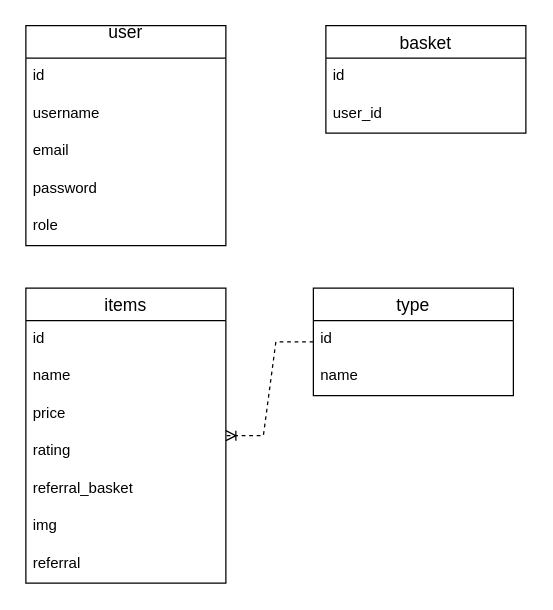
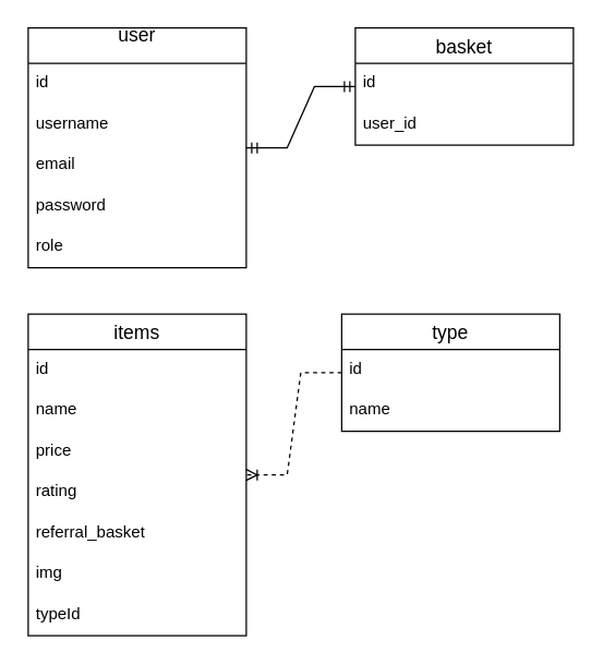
  <mxCell id="0" />
  <mxCell id="1" parent="0" />
  <mxCell id="2" value="user&#10;" style="swimlane;fontStyle=0;childLayout=stackLayout;horizontal=1;startSize=26;horizontalStack=0;resizeParent=1;resizeParentMax=0;resizeLast=0;collapsible=1;marginBottom=0;align=center;fontSize=14;" vertex="1" parent="1"><mxGeometry x="20" y="20" width="160" height="176" as="geometry" /></mxCell>
  <mxCell id="3" value="id" style="text;strokeColor=none;fillColor=none;spacingLeft=4;spacingRight=4;overflow=hidden;rotatable=0;points=[[0,0.5],[1,0.5]];portConstraint=eastwest;fontSize=12;whiteSpace=wrap;html=1;" vertex="1" parent="2"><mxGeometry y="26" width="160" height="30" as="geometry" /></mxCell>
  <mxCell id="4" value="username" style="text;strokeColor=none;fillColor=none;spacingLeft=4;spacingRight=4;overflow=hidden;rotatable=0;points=[[0,0.5],[1,0.5]];portConstraint=eastwest;fontSize=12;whiteSpace=wrap;html=1;" vertex="1" parent="2"><mxGeometry y="56" width="160" height="30" as="geometry" /></mxCell>
  <mxCell id="5" value="email" style="text;strokeColor=none;fillColor=none;spacingLeft=4;spacingRight=4;overflow=hidden;rotatable=0;points=[[0,0.5],[1,0.5]];portConstraint=eastwest;fontSize=12;whiteSpace=wrap;html=1;" vertex="1" parent="2"><mxGeometry y="86" width="160" height="30" as="geometry" /></mxCell>
  <mxCell id="6" value="password" style="text;strokeColor=none;fillColor=none;spacingLeft=4;spacingRight=4;overflow=hidden;rotatable=0;points=[[0,0.5],[1,0.5]];portConstraint=eastwest;fontSize=12;whiteSpace=wrap;html=1;" vertex="1" parent="2"><mxGeometry y="116" width="160" height="30" as="geometry" /></mxCell>
  <mxCell id="7" value="role" style="text;strokeColor=none;fillColor=none;spacingLeft=4;spacingRight=4;overflow=hidden;rotatable=0;points=[[0,0.5],[1,0.5]];portConstraint=eastwest;fontSize=12;whiteSpace=wrap;html=1;" vertex="1" parent="2"><mxGeometry y="146" width="160" height="30" as="geometry" /></mxCell>
  <mxCell id="8" value="basket" style="swimlane;fontStyle=0;childLayout=stackLayout;horizontal=1;startSize=26;horizontalStack=0;resizeParent=1;resizeParentMax=0;resizeLast=0;collapsible=1;marginBottom=0;align=center;fontSize=14;" vertex="1" parent="1"><mxGeometry x="260" y="20" width="160" height="86" as="geometry" /></mxCell>
  <mxCell id="9" value="id" style="text;strokeColor=none;fillColor=none;spacingLeft=4;spacingRight=4;overflow=hidden;rotatable=0;points=[[0,0.5],[1,0.5]];portConstraint=eastwest;fontSize=12;whiteSpace=wrap;html=1;" vertex="1" parent="8"><mxGeometry y="26" width="160" height="30" as="geometry" /></mxCell>
  <mxCell id="10" value="user_id" style="text;strokeColor=none;fillColor=none;spacingLeft=4;spacingRight=4;overflow=hidden;rotatable=0;points=[[0,0.5],[1,0.5]];portConstraint=eastwest;fontSize=12;whiteSpace=wrap;html=1;" vertex="1" parent="8"><mxGeometry y="56" width="160" height="30" as="geometry" /></mxCell>
  <mxCell id="11" value="items" style="swimlane;fontStyle=0;childLayout=stackLayout;horizontal=1;startSize=26;horizontalStack=0;resizeParent=1;resizeParentMax=0;resizeLast=0;collapsible=1;marginBottom=0;align=center;fontSize=14;" vertex="1" parent="1"><mxGeometry x="20" y="230" width="160" height="236" as="geometry" /></mxCell>
  <mxCell id="12" value="id" style="text;strokeColor=none;fillColor=none;spacingLeft=4;spacingRight=4;overflow=hidden;rotatable=0;points=[[0,0.5],[1,0.5]];portConstraint=eastwest;fontSize=12;whiteSpace=wrap;html=1;" vertex="1" parent="11"><mxGeometry y="26" width="160" height="30" as="geometry" /></mxCell>
  <mxCell id="13" value="name" style="text;strokeColor=none;fillColor=none;spacingLeft=4;spacingRight=4;overflow=hidden;rotatable=0;points=[[0,0.5],[1,0.5]];portConstraint=eastwest;fontSize=12;whiteSpace=wrap;html=1;" vertex="1" parent="11"><mxGeometry y="56" width="160" height="30" as="geometry" /></mxCell>
  <mxCell id="14" value="price" style="text;strokeColor=none;fillColor=none;spacingLeft=4;spacingRight=4;overflow=hidden;rotatable=0;points=[[0,0.5],[1,0.5]];portConstraint=eastwest;fontSize=12;whiteSpace=wrap;html=1;" vertex="1" parent="11"><mxGeometry y="86" width="160" height="30" as="geometry" /></mxCell>
  <mxCell id="15" value="rating" style="text;strokeColor=none;fillColor=none;spacingLeft=4;spacingRight=4;overflow=hidden;rotatable=0;points=[[0,0.5],[1,0.5]];portConstraint=eastwest;fontSize=12;whiteSpace=wrap;html=1;" vertex="1" parent="11"><mxGeometry y="116" width="160" height="30" as="geometry" /></mxCell>
  <mxCell id="16" value="referral_basket" style="text;strokeColor=none;fillColor=none;spacingLeft=4;spacingRight=4;overflow=hidden;rotatable=0;points=[[0,0.5],[1,0.5]];portConstraint=eastwest;fontSize=12;whiteSpace=wrap;html=1;" vertex="1" parent="11"><mxGeometry y="146" width="160" height="30" as="geometry" /></mxCell>
  <mxCell id="17" value="img" style="text;strokeColor=none;fillColor=none;spacingLeft=4;spacingRight=4;overflow=hidden;rotatable=0;points=[[0,0.5],[1,0.5]];portConstraint=eastwest;fontSize=12;whiteSpace=wrap;html=1;" vertex="1" parent="11"><mxGeometry y="176" width="160" height="30" as="geometry" /></mxCell>
- <mxCell id="18" value="referral" style="text;strokeColor=none;fillColor=none;spacingLeft=4;spacingRight=4;overflow=hidden;rotatable=0;points=[[0,0.5],[1,0.5]];portConstraint=eastwest;fontSize=12;whiteSpace=wrap;html=1;" vertex="1" parent="11"><mxGeometry y="206" width="160" height="30" as="geometry" /></mxCell>
+ <mxCell id="18" value="typeId" style="text;strokeColor=none;fillColor=none;spacingLeft=4;spacingRight=4;overflow=hidden;rotatable=0;points=[[0,0.5],[1,0.5]];portConstraint=eastwest;fontSize=12;whiteSpace=wrap;html=1;" vertex="1" parent="11"><mxGeometry y="206" width="160" height="30" as="geometry" /></mxCell>
  <mxCell id="19" value="type" style="swimlane;fontStyle=0;childLayout=stackLayout;horizontal=1;startSize=26;horizontalStack=0;resizeParent=1;resizeParentMax=0;resizeLast=0;collapsible=1;marginBottom=0;align=center;fontSize=14;" vertex="1" parent="1"><mxGeometry x="250" y="230" width="160" height="86" as="geometry" /></mxCell>
  <mxCell id="20" value="id" style="text;strokeColor=none;fillColor=none;spacingLeft=4;spacingRight=4;overflow=hidden;rotatable=0;points=[[0,0.5],[1,0.5]];portConstraint=eastwest;fontSize=12;whiteSpace=wrap;html=1;" vertex="1" parent="19"><mxGeometry y="26" width="160" height="30" as="geometry" /></mxCell>
  <mxCell id="21" value="name" style="text;strokeColor=none;fillColor=none;spacingLeft=4;spacingRight=4;overflow=hidden;rotatable=0;points=[[0,0.5],[1,0.5]];portConstraint=eastwest;fontSize=12;whiteSpace=wrap;html=1;" vertex="1" parent="19"><mxGeometry y="56" width="160" height="30" as="geometry" /></mxCell>
  <mxCell id="22" value="" style="edgeStyle=entityRelationEdgeStyle;fontSize=12;html=1;endArrow=ERoneToMany;rounded=0;dashed=1;" edge="1" parent="1" source="19" target="11"><mxGeometry width="100" height="100" relative="1" as="geometry"><mxPoint x="330" y="440" as="sourcePoint" /><mxPoint x="190" y="301" as="targetPoint" /></mxGeometry></mxCell>
+ <mxCell id="23" value="" style="edgeStyle=entityRelationEdgeStyle;fontSize=12;html=1;endArrow=ERmandOne;startArrow=ERmandOne;rounded=0;" edge="1" parent="1" source="2" target="8"><mxGeometry width="100" height="100" relative="1" as="geometry"><mxPoint x="210" y="141" as="sourcePoint" /><mxPoint x="290" y="41" as="targetPoint" /></mxGeometry></mxCell>
